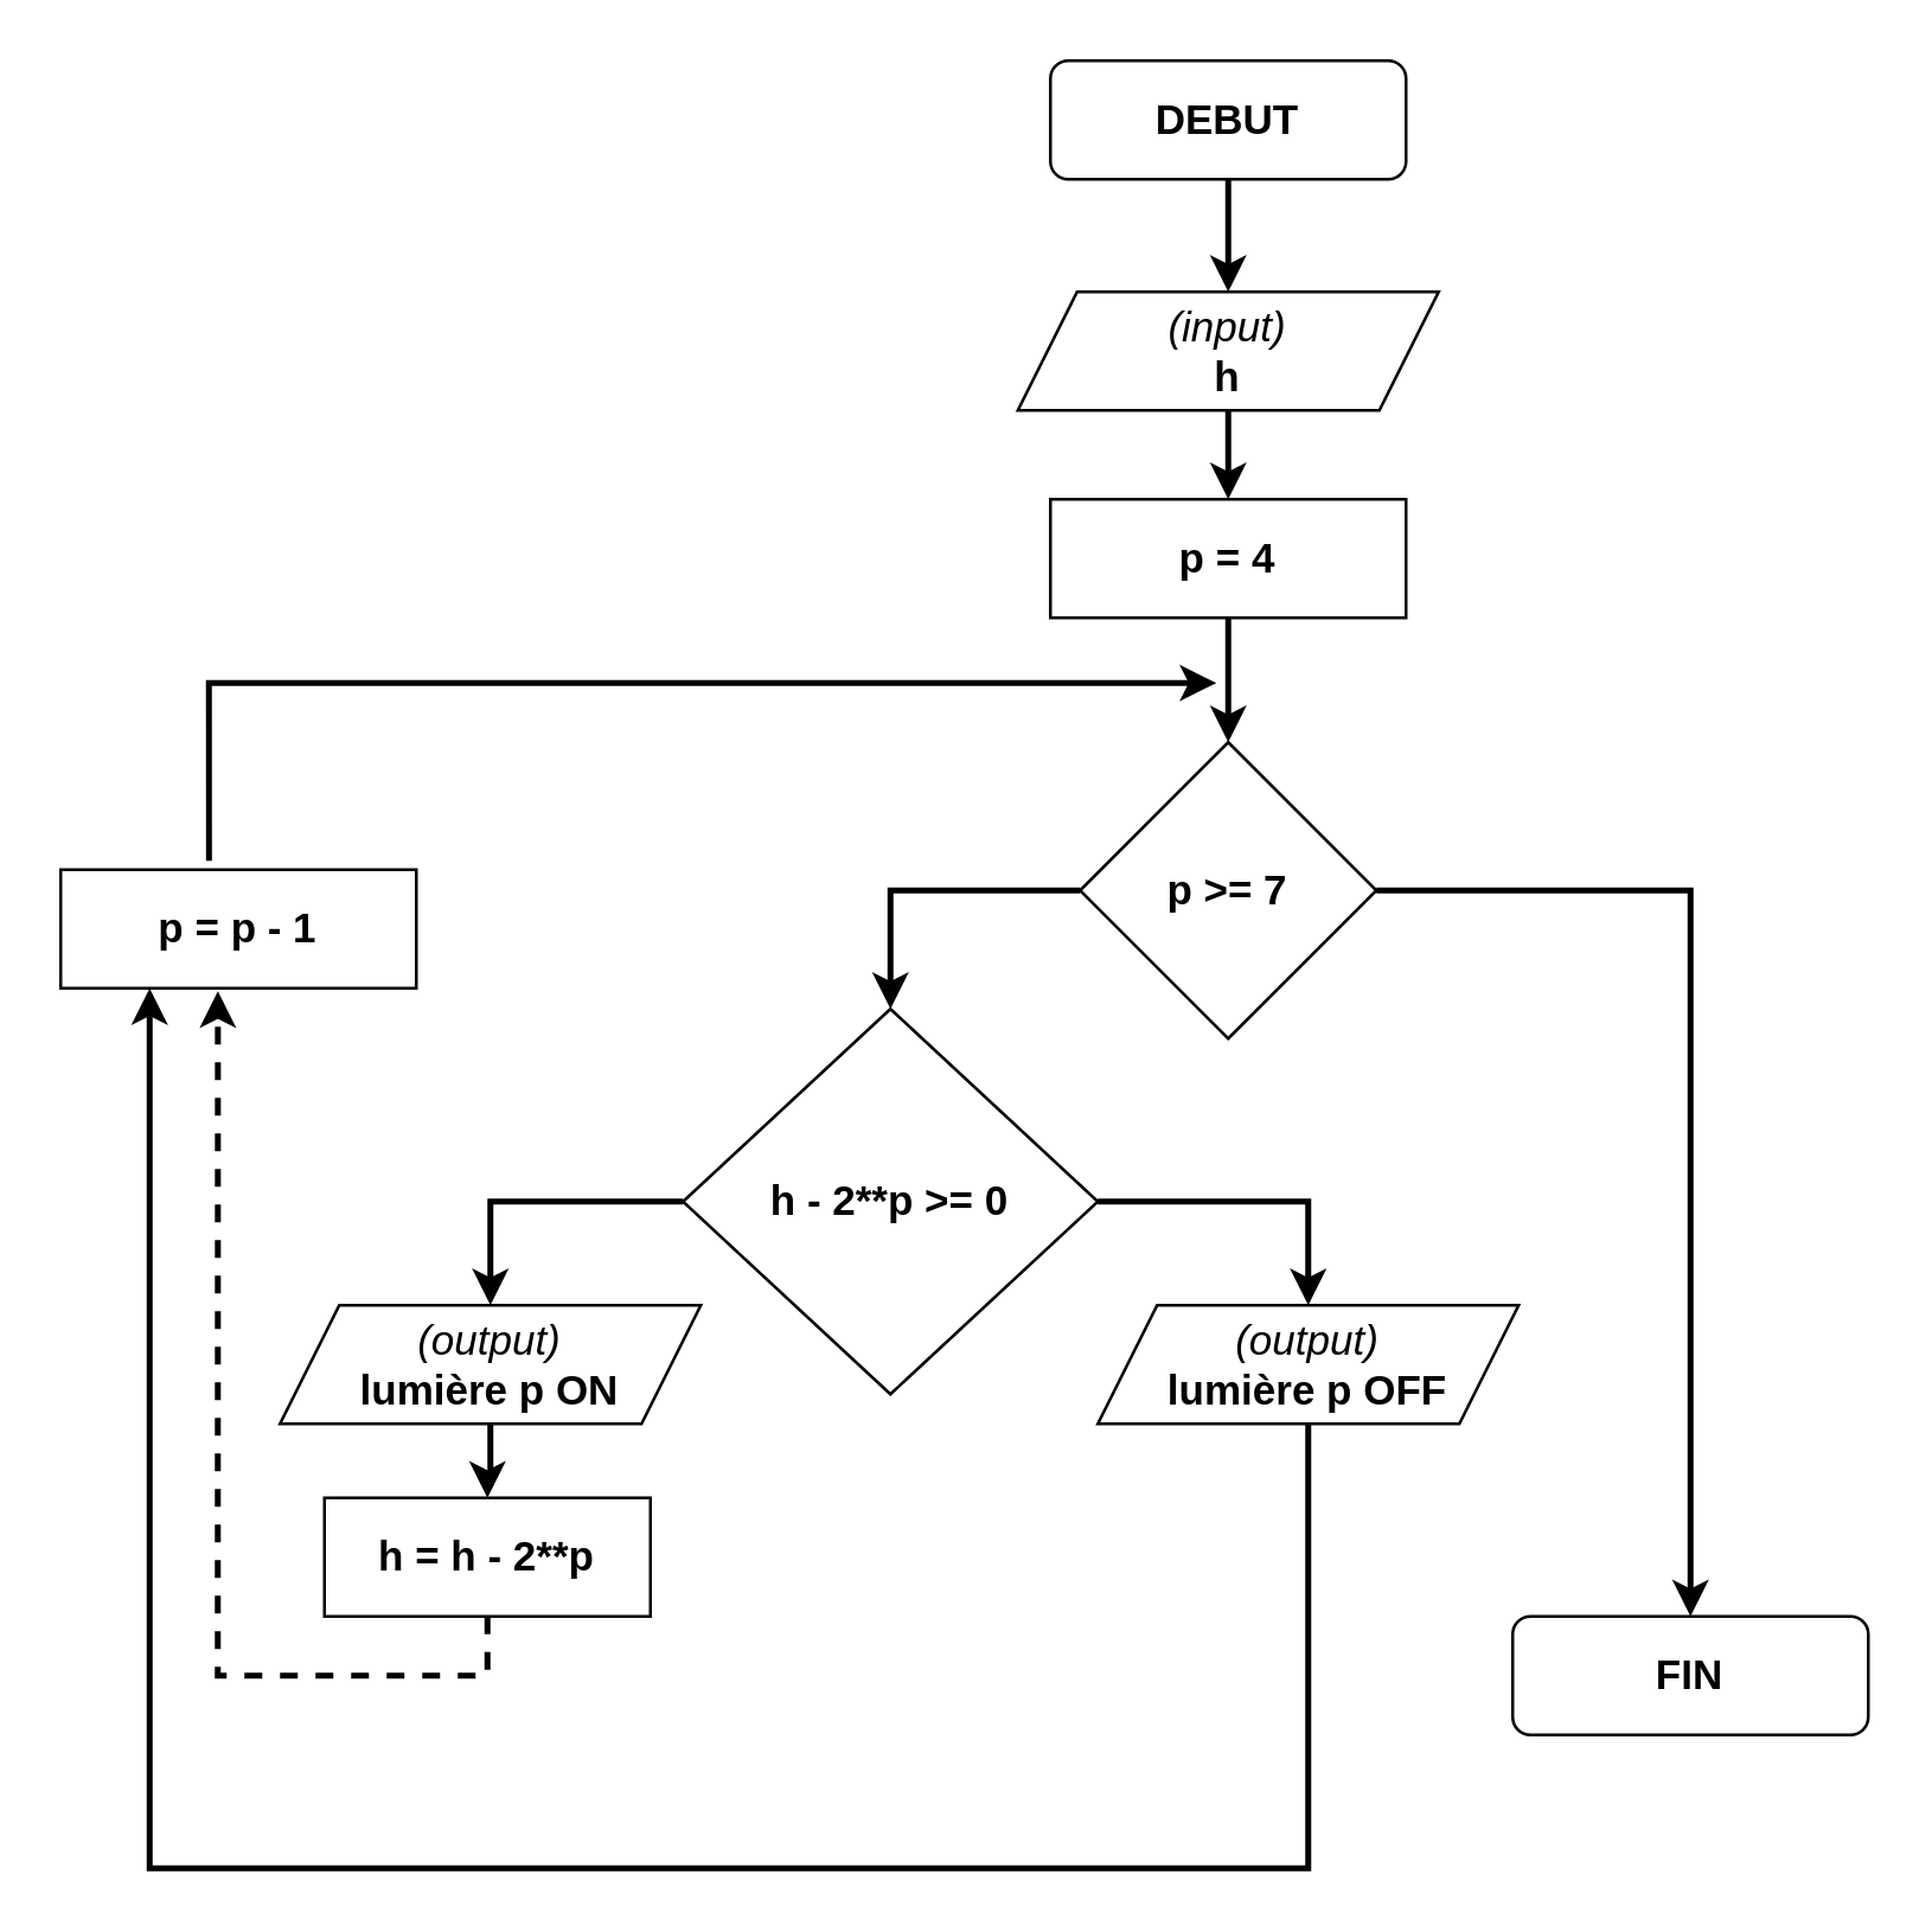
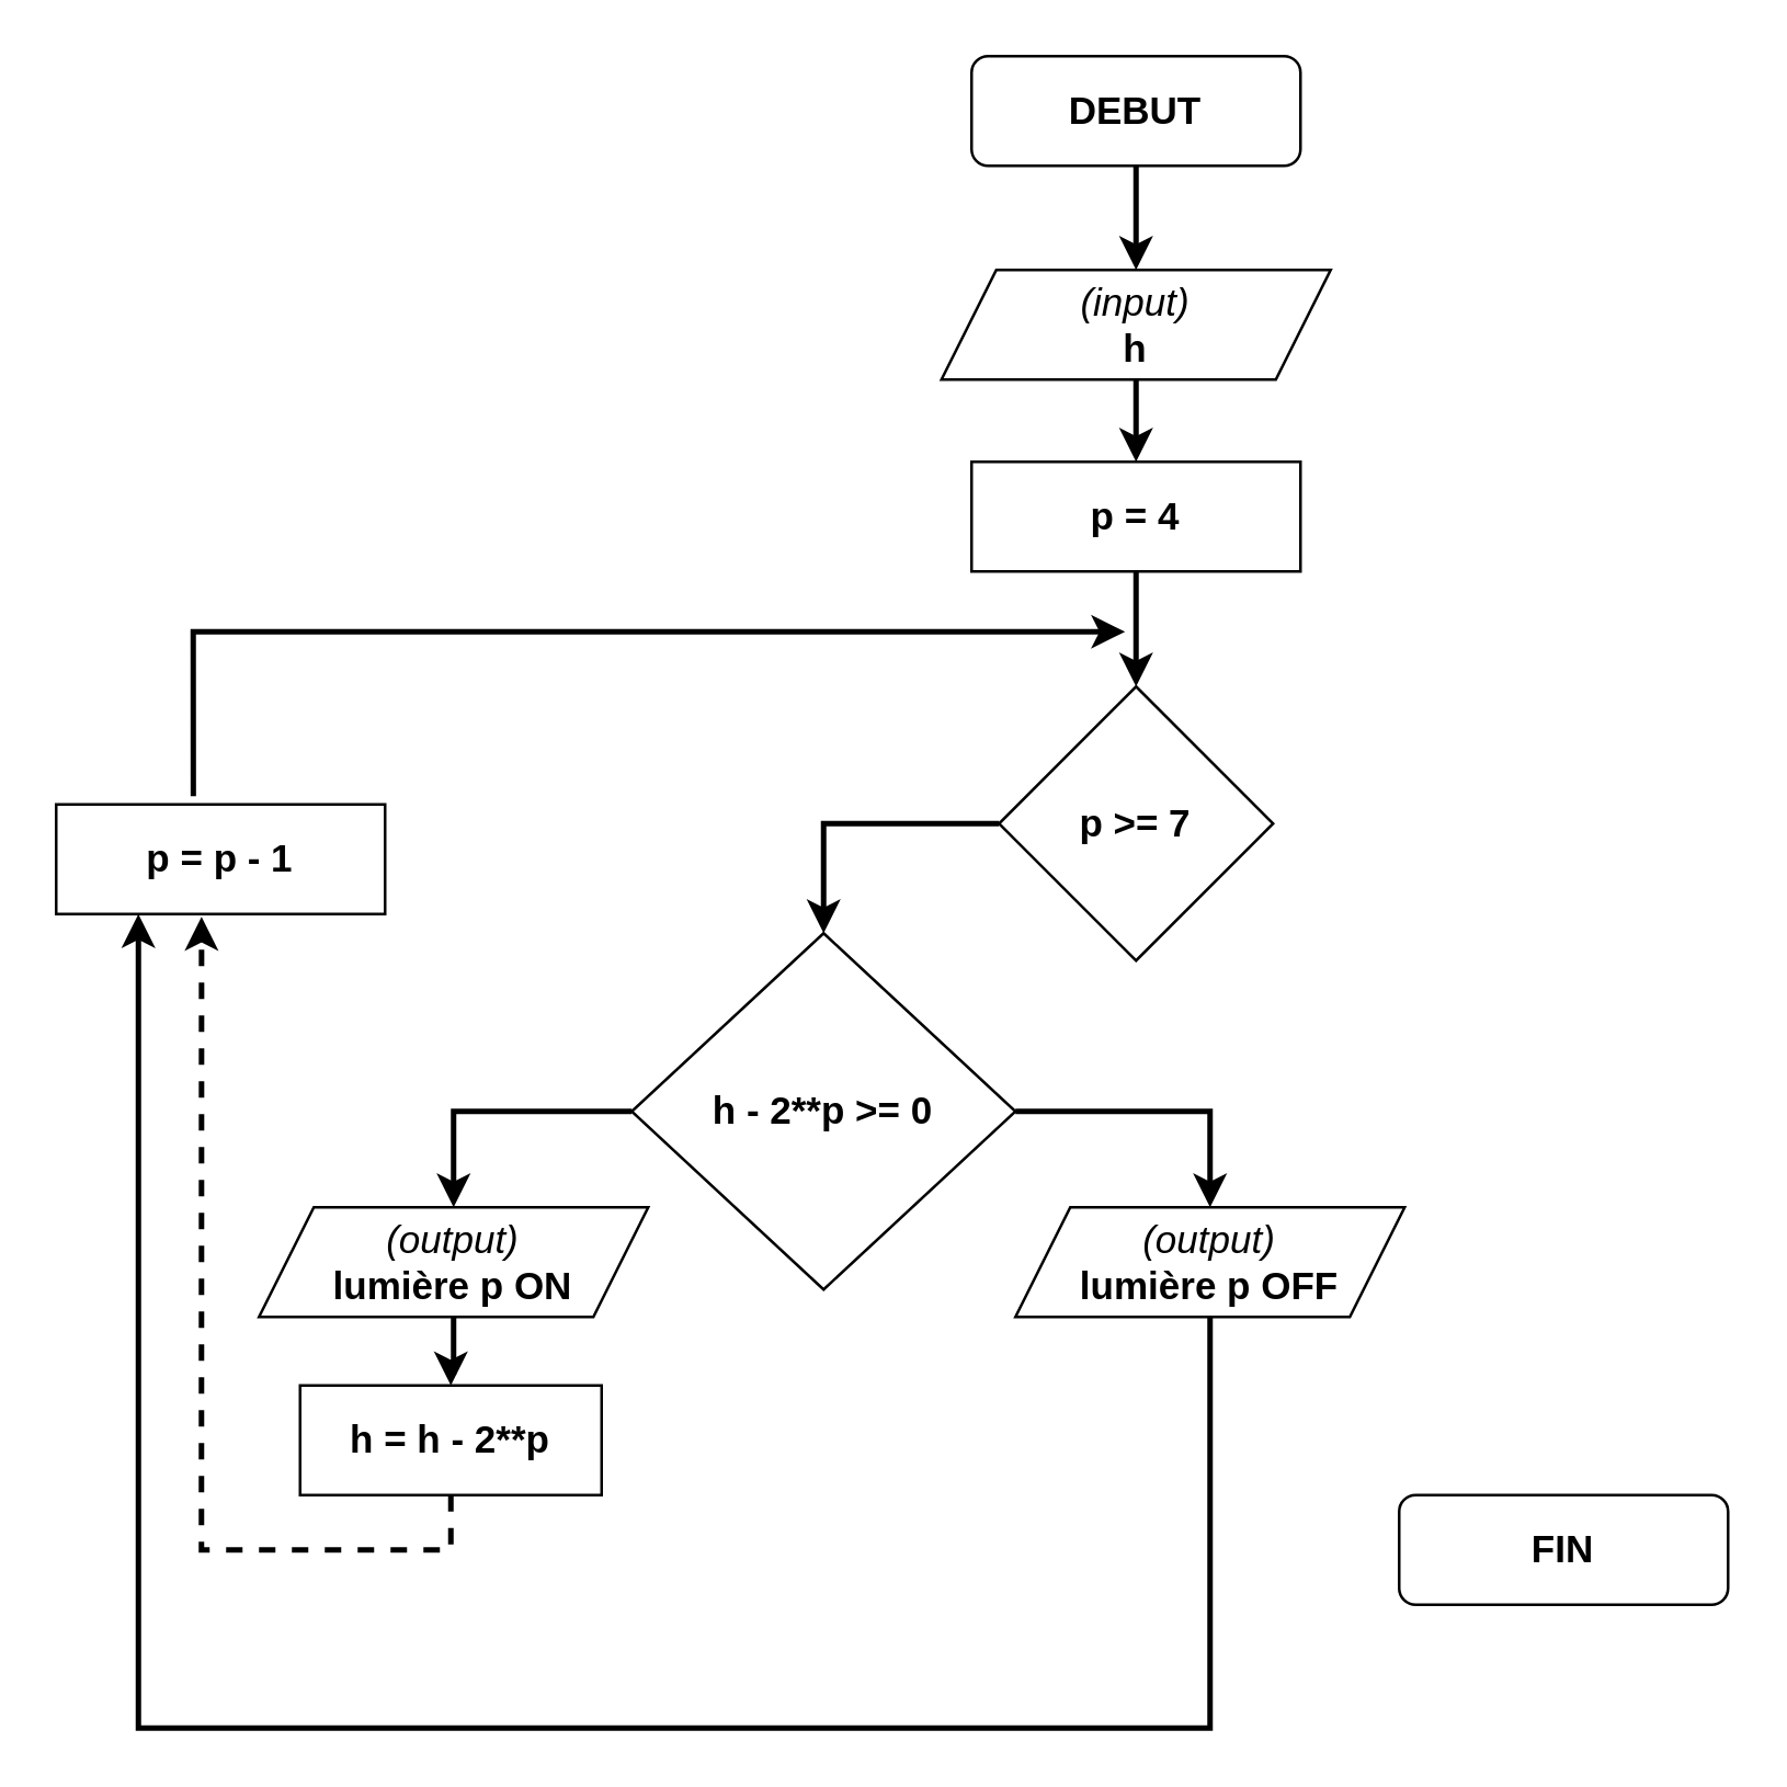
  <mxCell id="0" />
  <mxCell id="1" parent="0" />
  <mxCell id="2" style="edgeStyle=orthogonalEdgeStyle;rounded=0;orthogonalLoop=1;jettySize=auto;html=1;exitX=0.5;exitY=1;exitDx=0;exitDy=0;entryX=0.5;entryY=0;entryDx=0;entryDy=0;fontSize=14;strokeWidth=2;" parent="1" source="3" target="5" edge="1"><mxGeometry relative="1" as="geometry" /></mxCell>
  <mxCell id="3" value="&lt;font style=&quot;font-size: 14px;&quot;&gt;&lt;b&gt;DEBUT&lt;/b&gt;&lt;/font&gt;" style="rounded=1;whiteSpace=wrap;html=1;" parent="1" vertex="1"><mxGeometry x="354" y="20" width="120" height="40" as="geometry" /></mxCell>
  <mxCell id="4" style="edgeStyle=orthogonalEdgeStyle;rounded=0;orthogonalLoop=1;jettySize=auto;html=1;exitX=0.5;exitY=1;exitDx=0;exitDy=0;strokeWidth=2;fontSize=14;" edge="1" parent="1" source="5" target="7"><mxGeometry relative="1" as="geometry" /></mxCell>
  <mxCell id="5" value="&lt;i&gt;(input)&lt;/i&gt;&lt;br&gt;&lt;b&gt;h&lt;/b&gt;" style="shape=parallelogram;perimeter=parallelogramPerimeter;whiteSpace=wrap;html=1;fixedSize=1;fontSize=14;" parent="1" vertex="1"><mxGeometry x="343" y="98" width="142" height="40" as="geometry" /></mxCell>
  <mxCell id="6" style="edgeStyle=orthogonalEdgeStyle;rounded=0;orthogonalLoop=1;jettySize=auto;html=1;entryX=0.5;entryY=0;entryDx=0;entryDy=0;strokeWidth=2;fontSize=14;" edge="1" parent="1" source="7" target="10"><mxGeometry relative="1" as="geometry" /></mxCell>
  <mxCell id="7" value="&lt;b&gt;&lt;font style=&quot;font-size: 14px;&quot;&gt;p = 4&lt;/font&gt;&lt;/b&gt;" style="rounded=0;whiteSpace=wrap;html=1;" vertex="1" parent="1"><mxGeometry x="354" y="168" width="120" height="40" as="geometry" /></mxCell>
- <mxCell id="8" style="edgeStyle=orthogonalEdgeStyle;rounded=0;orthogonalLoop=1;jettySize=auto;html=1;exitX=1;exitY=0.5;exitDx=0;exitDy=0;entryX=0.5;entryY=0;entryDx=0;entryDy=0;fontSize=14;strokeWidth=2;" edge="1" parent="1" source="10" target="11"><mxGeometry relative="1" as="geometry" /></mxCell>
  <mxCell id="9" style="edgeStyle=orthogonalEdgeStyle;rounded=0;orthogonalLoop=1;jettySize=auto;html=1;exitX=0;exitY=0.5;exitDx=0;exitDy=0;entryX=0.5;entryY=0;entryDx=0;entryDy=0;strokeWidth=2;fontSize=14;" edge="1" parent="1" source="10" target="14"><mxGeometry relative="1" as="geometry" /></mxCell>
  <mxCell id="10" value="&lt;b&gt;p &amp;gt;= 7&lt;/b&gt;" style="rhombus;whiteSpace=wrap;html=1;fontSize=14;" vertex="1" parent="1"><mxGeometry x="364" y="250" width="100" height="100" as="geometry" /></mxCell>
  <mxCell id="11" value="&lt;font style=&quot;font-size: 14px;&quot;&gt;&lt;b&gt;FIN&lt;/b&gt;&lt;/font&gt;" style="rounded=1;whiteSpace=wrap;html=1;" vertex="1" parent="1"><mxGeometry x="510" y="545" width="120" height="40" as="geometry" /></mxCell>
  <mxCell id="12" style="edgeStyle=orthogonalEdgeStyle;rounded=0;orthogonalLoop=1;jettySize=auto;html=1;exitX=1;exitY=0.5;exitDx=0;exitDy=0;strokeWidth=2;fontSize=14;" edge="1" parent="1" source="14" target="21"><mxGeometry relative="1" as="geometry" /></mxCell>
  <mxCell id="13" style="edgeStyle=orthogonalEdgeStyle;rounded=0;orthogonalLoop=1;jettySize=auto;html=1;exitX=0;exitY=0.5;exitDx=0;exitDy=0;strokeWidth=2;fontSize=14;" edge="1" parent="1" source="14" target="19"><mxGeometry relative="1" as="geometry" /></mxCell>
  <mxCell id="14" value="&lt;b&gt;h - 2**p &amp;gt;= 0&lt;/b&gt;" style="rhombus;whiteSpace=wrap;html=1;fontSize=14;" vertex="1" parent="1"><mxGeometry x="230" y="340" width="140" height="130" as="geometry" /></mxCell>
  <mxCell id="15" value="&lt;b&gt;&lt;font style=&quot;font-size: 14px;&quot;&gt;p = p - 1&lt;/font&gt;&lt;/b&gt;" style="rounded=0;whiteSpace=wrap;html=1;" vertex="1" parent="1"><mxGeometry x="20" y="293" width="120" height="40" as="geometry" /></mxCell>
  <mxCell id="16" style="edgeStyle=orthogonalEdgeStyle;rounded=0;orthogonalLoop=1;jettySize=auto;html=1;exitX=0.5;exitY=1;exitDx=0;exitDy=0;entryX=0.442;entryY=1.025;entryDx=0;entryDy=0;entryPerimeter=0;strokeWidth=2;fontSize=14;dashed=1;" edge="1" parent="1" source="17" target="15"><mxGeometry relative="1" as="geometry" /></mxCell>
  <mxCell id="17" value="&lt;b&gt;&lt;font style=&quot;font-size: 14px;&quot;&gt;h = h - 2**p&lt;/font&gt;&lt;/b&gt;" style="rounded=0;whiteSpace=wrap;html=1;" vertex="1" parent="1"><mxGeometry x="109" y="505" width="110" height="40" as="geometry" /></mxCell>
  <mxCell id="18" style="edgeStyle=orthogonalEdgeStyle;rounded=0;orthogonalLoop=1;jettySize=auto;html=1;exitX=0.5;exitY=1;exitDx=0;exitDy=0;strokeWidth=2;fontSize=14;" edge="1" parent="1" source="19" target="17"><mxGeometry relative="1" as="geometry" /></mxCell>
  <mxCell id="19" value="&lt;i&gt;(output)&lt;/i&gt;&lt;br&gt;&lt;b&gt;lumière p ON&lt;/b&gt;" style="shape=parallelogram;perimeter=parallelogramPerimeter;whiteSpace=wrap;html=1;fixedSize=1;fontSize=14;" vertex="1" parent="1"><mxGeometry x="94" y="440" width="142" height="40" as="geometry" /></mxCell>
  <mxCell id="20" style="edgeStyle=orthogonalEdgeStyle;rounded=0;orthogonalLoop=1;jettySize=auto;html=1;exitX=0.5;exitY=1;exitDx=0;exitDy=0;entryX=0.25;entryY=1;entryDx=0;entryDy=0;strokeWidth=2;fontSize=14;" edge="1" parent="1" source="21" target="15"><mxGeometry relative="1" as="geometry"><Array as="points"><mxPoint x="441" y="630" /><mxPoint x="50" y="630" /></Array></mxGeometry></mxCell>
  <mxCell id="21" value="&lt;i&gt;(output)&lt;/i&gt;&lt;br&gt;&lt;b&gt;lumière p OFF&lt;/b&gt;" style="shape=parallelogram;perimeter=parallelogramPerimeter;whiteSpace=wrap;html=1;fixedSize=1;fontSize=14;" vertex="1" parent="1"><mxGeometry x="370" y="440" width="142" height="40" as="geometry" /></mxCell>
  <mxCell id="22" value="" style="endArrow=classic;html=1;rounded=0;strokeWidth=2;fontSize=14;exitX=0.417;exitY=-0.075;exitDx=0;exitDy=0;exitPerimeter=0;" edge="1" parent="1" source="15"><mxGeometry width="50" height="50" relative="1" as="geometry"><mxPoint x="390" y="360" as="sourcePoint" /><mxPoint x="410" y="230" as="targetPoint" /><Array as="points"><mxPoint x="70" y="230" /></Array></mxGeometry></mxCell>
